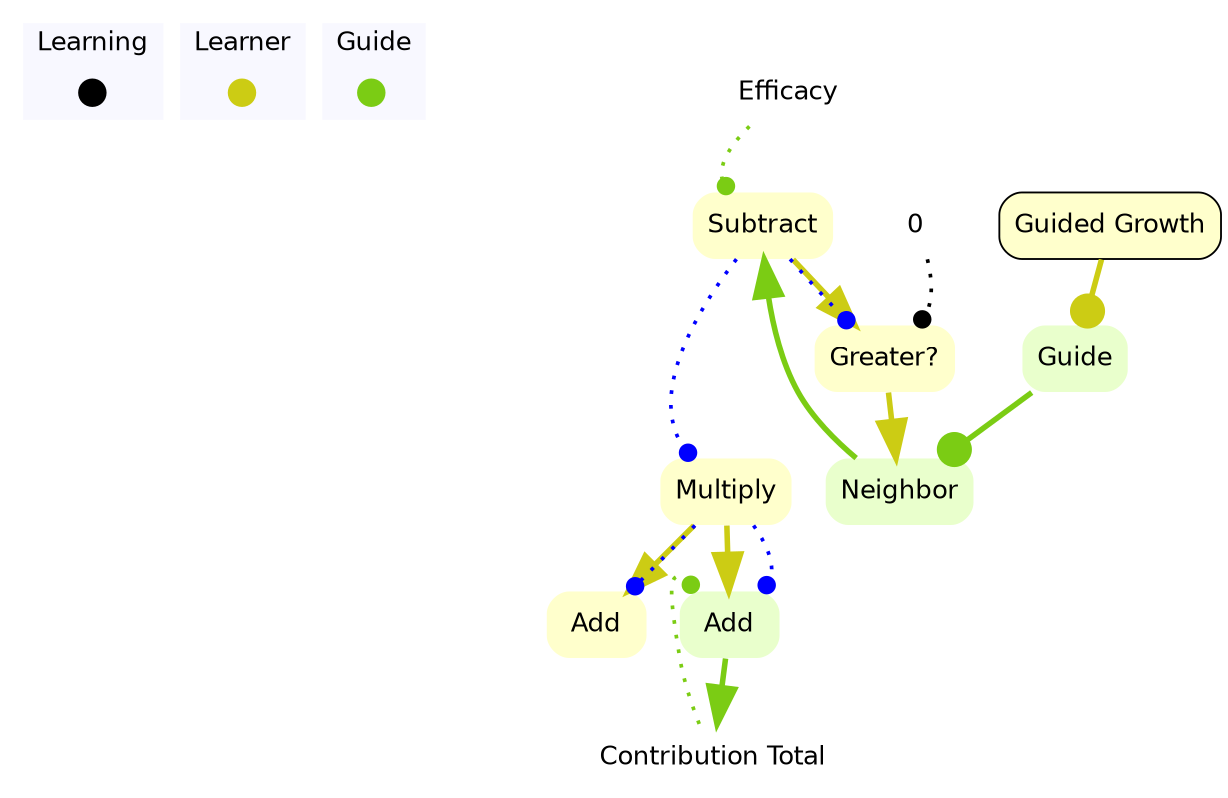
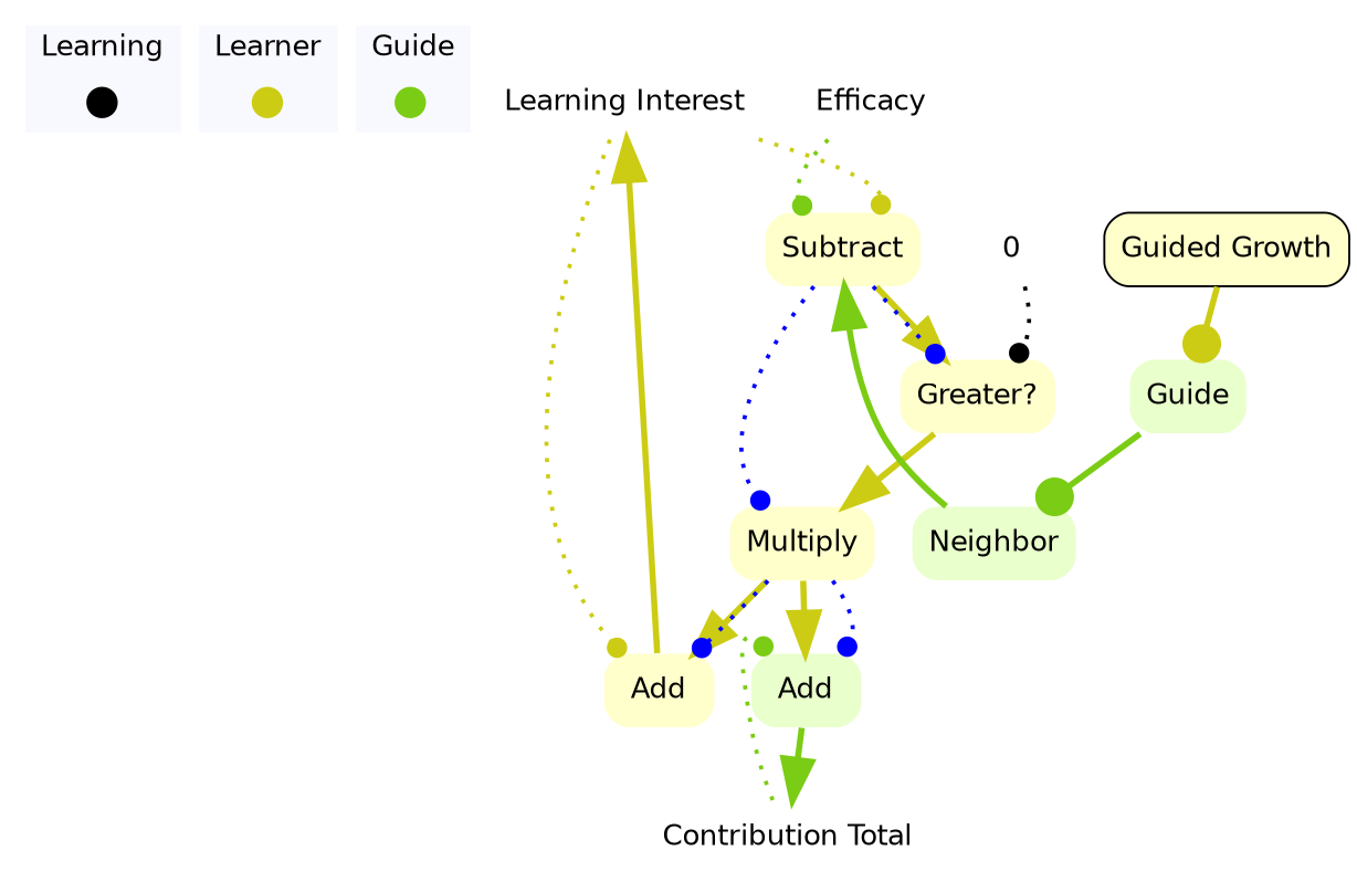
  digraph {
    node [color="0.166, 0.2, 1.0" shape=none style="rounded,filled" fontname=Helvetica]
    edge [arrowhead=dot color="0.166, 0.9 , 0.8" penwidth=2.0]
    contextOverview [color=black fixedsize=true fontcolor=white height=.2 shape=point style=filled width=.2 fontname=""]
    guidedGrowthOverview [color="0.166, 0.9 , 0.8" fixedsize=true fontcolor=white height=.2 shape=point style=filled width=.2]
    guideOverview [color="0.240, 0.9 , 0.8" fixedsize=true fontcolor=white height=.2 shape=point style=filled width=.2]
+   n4 [color=none fillcolor=white fontsize=14 label="Learning Interest" style=filled]
    n5 [label=Add]
    n6 [label=Subtract]
    n7 [label=Multiply]
    n8 [label="Greater?"]
    n9 [color=none fillcolor=white fontsize=14 label="Contribution Total" style=filled]
    n10 [color="0.240, 0.2, 1.0" label=Add]
    n11 [color=none fillcolor=white fontsize=14 label=Efficacy style=filled]
    n12 [color=black fillcolor="0.166, 0.2, 1.0" label="Guided Growth" shape=box]
    n13 [color=gray fillcolor="0.240, 0.2, 1.0" label=Guide]
    n14 [color="0.240, 0.2, 1.0" label=Neighbor]
    n15 [label=0 color="" style=""]
    subgraph cluster_1 {
      color=white
      fillcolor=ghostwhite
      fontname=Helvetica
      label=Learning
      labeljust=l
      style=filled
      contextOverview
    }
    subgraph cluster_2 {
      color=white
      fillcolor=ghostwhite
      fontname=Helvetica
      label=Learner
      labeljust=l
      nodesep=0.1
      style=filled
      guidedGrowthOverview
    }
    subgraph cluster_3 {
      color=white
      fillcolor=ghostwhite
      fontname=Helvetica
      label=Guide
      labeljust=l
      nodesep=0.1
      style=filled
      guideOverview
    }
+   n4 -> n5 [headport=nw style=dotted]
+   n4 -> n6 [headport=ne style=dotted]
+   n5 -> n4 [arrowsize=2.0 penwidth=3.0 arrowhead=""]
    n6 -> n7 [color=blue headport=nw style=dotted]
    n6 -> n8 [arrowsize=2.0 penwidth=3.0 arrowhead=""]
    n6 -> n8 [color=blue headport=nw style=dotted]
    n7 -> n5 [arrowsize=2.0 penwidth=3.0 arrowhead=""]
    n7 -> n5 [color=blue headport=ne style=dotted]
    n7 -> n10 [arrowsize=2.0 penwidth=3.0 arrowhead=""]
    n7 -> n10 [color=blue headport=ne style=dotted]
-   n8 -> n14 [arrowsize=2.0 penwidth=3.0 arrowhead=""]
+   n8 -> n7 [arrowsize=2.0 penwidth=3.0 arrowhead=""]
    n9 -> n10 [color="0.240, 0.9 , 0.8" headport=nw style=dotted]
    n10 -> n9 [arrowsize=2.0 color="0.240, 0.9 , 0.8" penwidth=3.0 arrowhead=""]
    n11 -> n6 [color="0.240, 0.9 , 0.8" headport=nw style=dotted]
    n12 -> n13 [arrowsize=2.0 penwidth=3.0]
    n13 -> n14 [arrowsize=2.0 color="0.240, 0.9 , 0.8" penwidth=3.0]
    n14 -> n6 [arrowsize=2.0 color="0.240, 0.9 , 0.8" penwidth=3.0 arrowhead=""]
    n15 -> n8 [color=black headport=ne style=dotted]
  }
